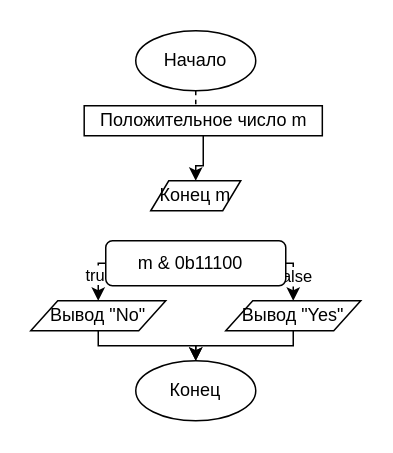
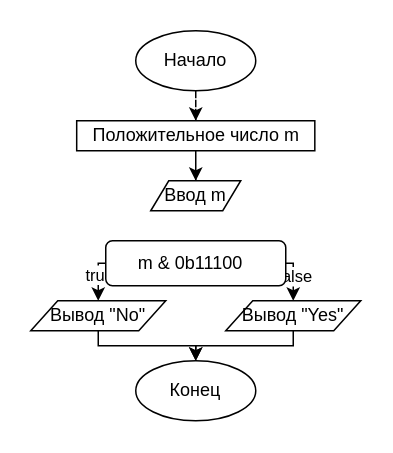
  <mxCell id="0" />
  <mxCell id="1" parent="0" />
  <mxCell id="2" style="edgeStyle=orthogonalEdgeStyle;rounded=0;orthogonalLoop=1;jettySize=auto;html=1;entryX=0.5;entryY=0;entryDx=0;entryDy=0;dashed=1;" edge="1" parent="1" source="3" target="8"><mxGeometry relative="1" as="geometry" /></mxCell>
  <mxCell id="3" value="Начало" style="ellipse;whiteSpace=wrap;html=1;" vertex="1" parent="1"><mxGeometry x="90" y="20" width="80" height="40" as="geometry" /></mxCell>
  <mxCell id="4" style="edgeStyle=orthogonalEdgeStyle;rounded=0;orthogonalLoop=1;jettySize=auto;html=1;entryX=0.5;entryY=0;entryDx=0;entryDy=0;" edge="1" parent="1" source="5" target="6"><mxGeometry relative="1" as="geometry"><Array as="points"><mxPoint x="65" y="230" /><mxPoint x="130" y="230" /></Array></mxGeometry></mxCell>
  <mxCell id="5" value="Вывод &quot;No&quot;" style="shape=parallelogram;perimeter=parallelogramPerimeter;whiteSpace=wrap;html=1;" vertex="1" parent="1"><mxGeometry x="20" y="200" width="90" height="20" as="geometry" /></mxCell>
  <mxCell id="6" value="Конец" style="ellipse;whiteSpace=wrap;html=1;" vertex="1" parent="1"><mxGeometry x="90.01" y="240" width="80" height="40" as="geometry" /></mxCell>
  <mxCell id="7" style="edgeStyle=orthogonalEdgeStyle;rounded=0;orthogonalLoop=1;jettySize=auto;html=1;" edge="1" parent="1" source="8" target="9"><mxGeometry relative="1" as="geometry" /></mxCell>
- <mxCell id="8" value="Положительное число m" style="rounded=0;whiteSpace=wrap;html=1;" vertex="1" parent="1"><mxGeometry x="55.63" y="70" width="158.75" height="20" as="geometry" /></mxCell>
- <mxCell id="9" value="Конец m" style="shape=parallelogram;perimeter=parallelogramPerimeter;whiteSpace=wrap;html=1;" vertex="1" parent="1"><mxGeometry x="100" y="120" width="60" height="20" as="geometry" /></mxCell>
+ <mxCell id="8" value="Положительное число m" style="rounded=0;whiteSpace=wrap;html=1;" vertex="1" parent="1"><mxGeometry x="50.63" y="80" width="158.75" height="20" as="geometry" /></mxCell>
+ <mxCell id="9" value="Ввод m" style="shape=parallelogram;perimeter=parallelogramPerimeter;whiteSpace=wrap;html=1;" vertex="1" parent="1"><mxGeometry x="100" y="120" width="60" height="20" as="geometry" /></mxCell>
  <mxCell id="10" style="edgeStyle=orthogonalEdgeStyle;rounded=0;orthogonalLoop=1;jettySize=auto;html=1;entryX=0.5;entryY=0;entryDx=0;entryDy=0;" edge="1" parent="1" source="14" target="5"><mxGeometry relative="1" as="geometry"><Array as="points"><mxPoint x="65" y="175" /></Array></mxGeometry></mxCell>
  <mxCell id="11" value="true" style="edgeLabel;html=1;align=center;verticalAlign=middle;resizable=0;points=[];" vertex="1" connectable="0" parent="10"><mxGeometry x="-0.178" relative="1" as="geometry"><mxPoint as="offset" /></mxGeometry></mxCell>
  <mxCell id="12" style="edgeStyle=orthogonalEdgeStyle;rounded=0;orthogonalLoop=1;jettySize=auto;html=1;entryX=0.5;entryY=0;entryDx=0;entryDy=0;" edge="1" parent="1" source="14" target="16"><mxGeometry relative="1" as="geometry"><Array as="points"><mxPoint x="195" y="175" /></Array></mxGeometry></mxCell>
  <mxCell id="13" value="false" style="edgeLabel;html=1;align=center;verticalAlign=middle;resizable=0;points=[];" vertex="1" connectable="0" parent="12"><mxGeometry x="-0.241" relative="1" as="geometry"><mxPoint y="2" as="offset" /></mxGeometry></mxCell>
  <mxCell id="14" value="m &amp;amp; 0b11100 &amp;nbsp;" style="whiteSpace=wrap;html=1;rounded=1;" vertex="1" parent="1"><mxGeometry x="70" y="160" width="120" height="30" as="geometry" /></mxCell>
  <mxCell id="15" style="edgeStyle=orthogonalEdgeStyle;rounded=0;orthogonalLoop=1;jettySize=auto;html=1;entryX=0.5;entryY=0;entryDx=0;entryDy=0;" edge="1" parent="1" source="16" target="6"><mxGeometry relative="1" as="geometry"><Array as="points"><mxPoint x="195" y="230" /><mxPoint x="130" y="230" /></Array></mxGeometry></mxCell>
  <mxCell id="16" value="Вывод &quot;Yes&quot;" style="shape=parallelogram;perimeter=parallelogramPerimeter;whiteSpace=wrap;html=1;" vertex="1" parent="1"><mxGeometry x="150" y="200" width="90" height="20" as="geometry" /></mxCell>
